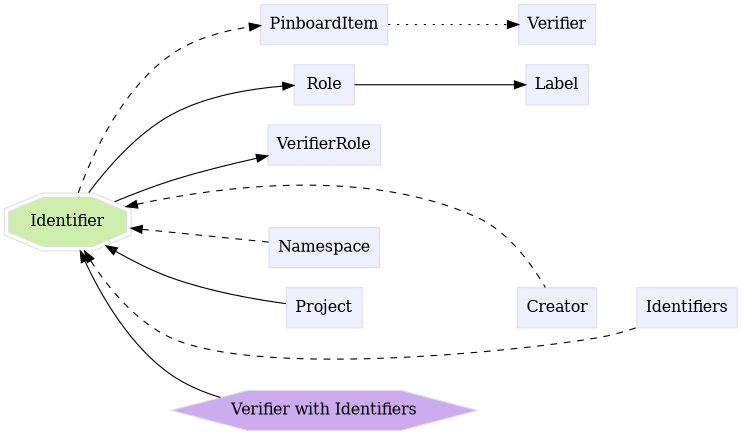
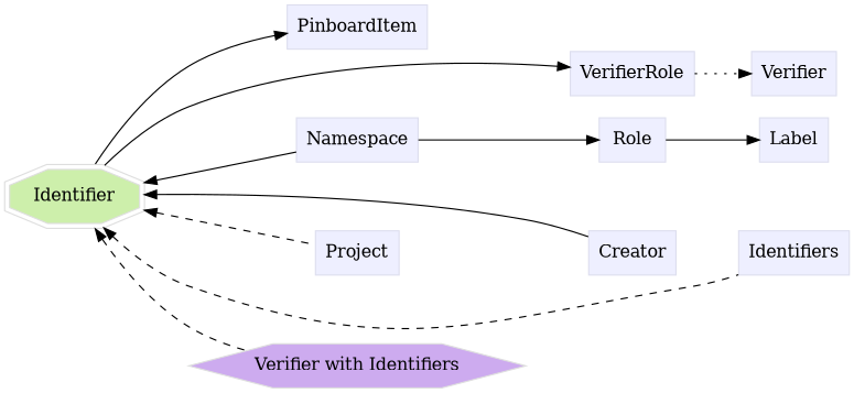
  digraph {
    rankdir=LR
    node [color="#dddeee" fillcolor="#eeefff" group=supporting shape=box style=filled]
    edge [style=dashed]
    n1 [color="#dedede" fillcolor="#cdefab" group=target height=0.61111 label=Identifier shape=doubleoctagon width=1.4008]
    n2 [height=0.5 label=Label width=0.75]
    n3 [height=0.5 label=PinboardItem width=1.2639]
    n4 [height=0.5 label=Role width=0.75]
    n5 [height=0.5 label=VerifierRole width=1.1528]
    n6 [height=0.5 label=Verifier width=0.79167]
    n7 [height=0.5 label=Creator width=0.79167]
    n8 [height=0.5 label=Namespace width=1.1111]
    n9 [height=0.5 label=Project width=0.76389]
    n10 [height=0.5 label=Identifiers width=0.83333]
    n11 [color="#dedede" fillcolor="#cdabef" group=polymorphic height=0.5 label="Verifier with Identifiers" shape=hexagon width=3.002]
    subgraph sub_1 {
    }
    subgraph sub_2 {
      rank=min
      n1
    }
    subgraph sub_3 {
      n2
      n3
      n4
      n5
      n6
      n7
      n8
      n9
      n10
    }
-   n1 -> n3
-   n1 -> n4 [style=""]
+   n1 -> n3 [style=""]
+   n8 -> n4 [style=""]
    n1 -> n5 [style=""]
-   n1 -> n7 [dir=back]
-   n1 -> n8 [dir=back]
-   n1 -> n9 [dir=back style=solid]
+   n1 -> n7 [dir=back style=solid]
+   n1 -> n8 [dir=back style=solid]
+   n1 -> n9 [dir=back]
    n1 -> n10 [dir=back]
-   n1 -> n11 [dir=back style=solid]
+   n1 -> n11 [dir=back]
    n4 -> n2 [style=""]
    n4 -> n6 [style=invis]
-   n3 -> n6 [style=dotted]
+   n5 -> n6 [style=dotted]
    n7 -> n10 [style=invis]
    n9 -> n7 [style=invis]
  }
